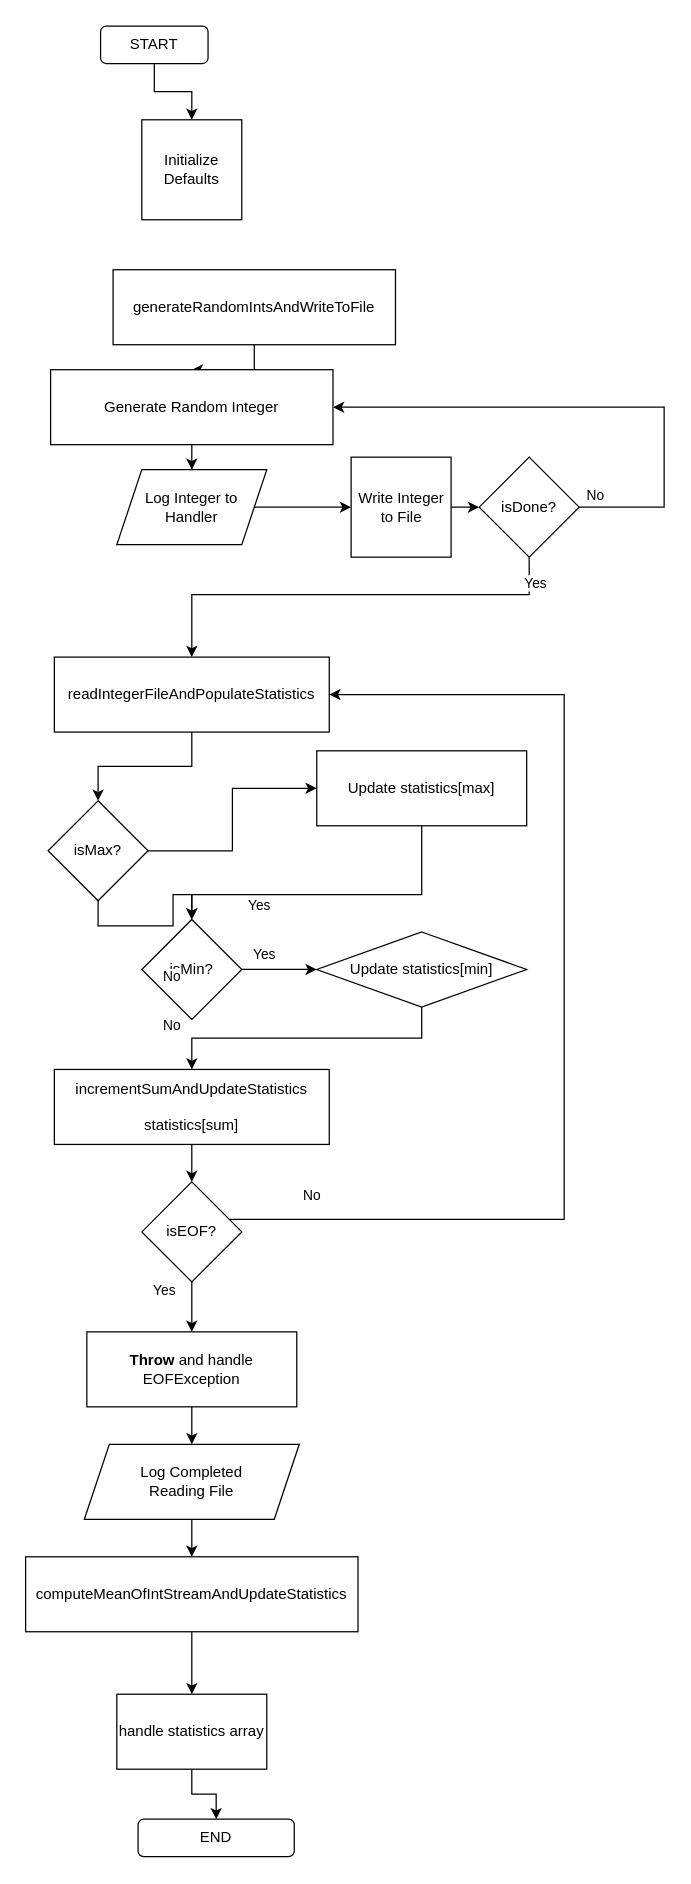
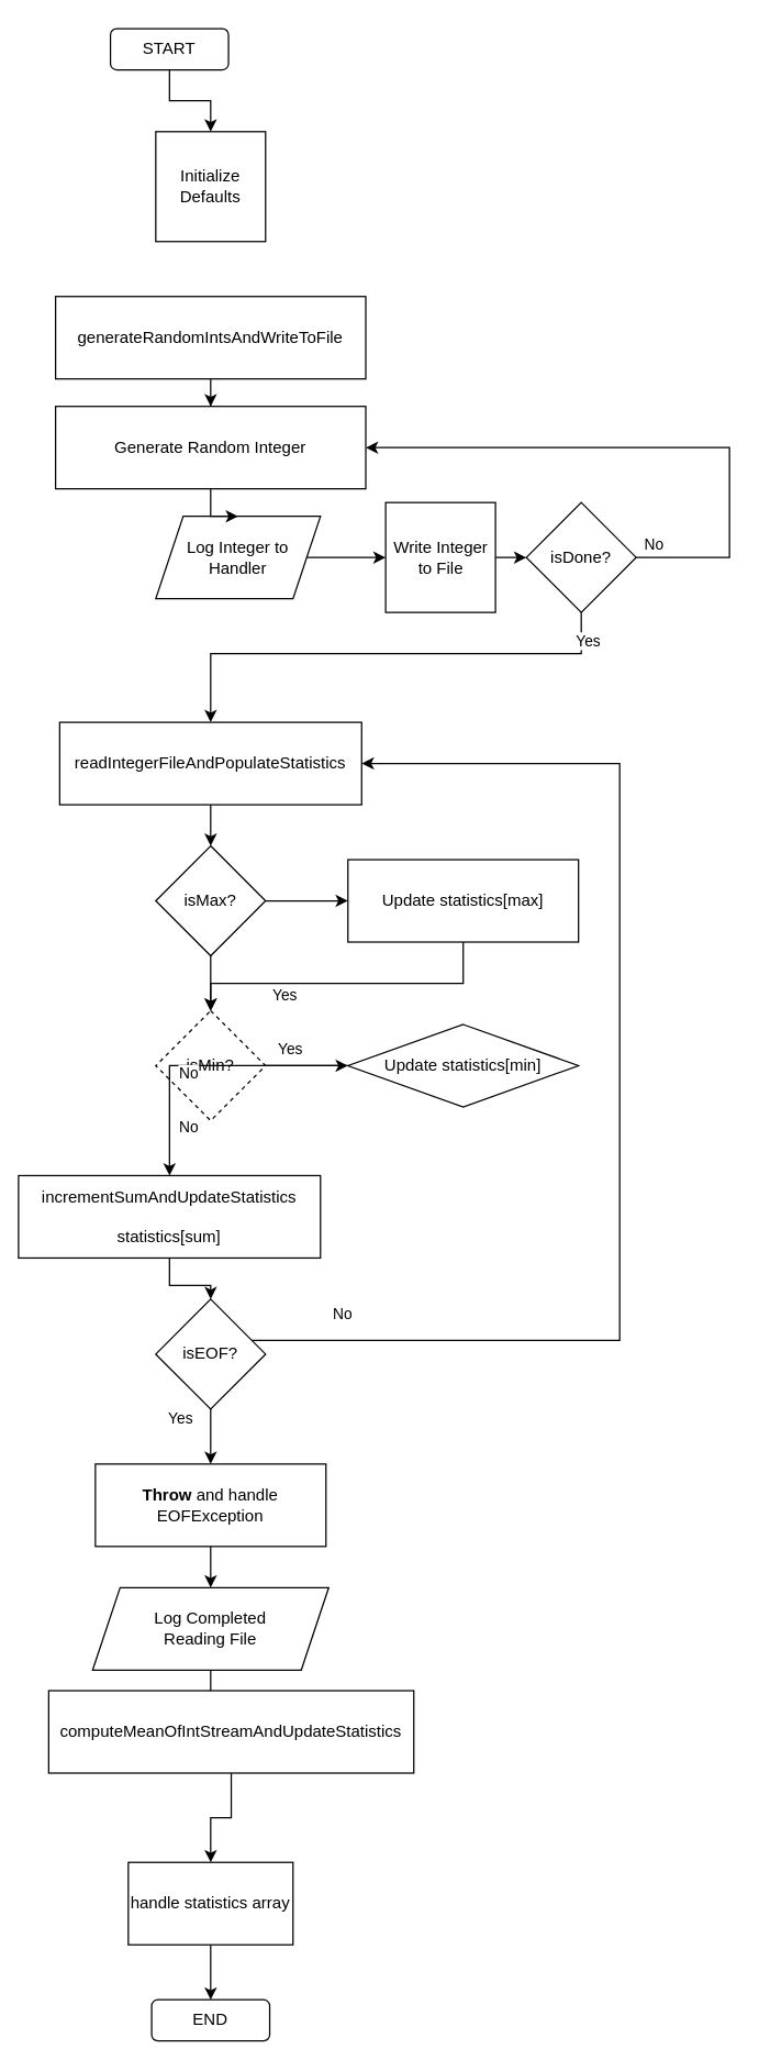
  <mxCell id="0" />
  <mxCell id="1" parent="0" />
  <mxCell id="2" value="" style="edgeStyle=orthogonalEdgeStyle;rounded=0;orthogonalLoop=1;jettySize=auto;html=1;" parent="1" source="3" target="4" edge="1"><mxGeometry relative="1" as="geometry" /></mxCell>
  <mxCell id="3" value="START" style="rounded=1;whiteSpace=wrap;html=1;fillColor=#ffffff;" parent="1" vertex="1"><mxGeometry x="80" y="20" width="86" height="30" as="geometry" /></mxCell>
  <mxCell id="4" value="&lt;span&gt;Initialize Defaults&lt;/span&gt;" style="whiteSpace=wrap;html=1;aspect=fixed;fillColor=#ffffff;" parent="1" vertex="1"><mxGeometry x="113" y="95" width="80" height="80" as="geometry" /></mxCell>
  <mxCell id="5" value="" style="edgeStyle=orthogonalEdgeStyle;rounded=0;orthogonalLoop=1;jettySize=auto;html=1;" parent="1" source="6" target="8" edge="1"><mxGeometry relative="1" as="geometry" /></mxCell>
- <mxCell id="6" value="Log Integer to Handler" style="shape=parallelogram;perimeter=parallelogramPerimeter;whiteSpace=wrap;html=1;fixedSize=1;fillColor=#ffffff;" parent="1" vertex="1"><mxGeometry x="93" y="375" width="120" height="60" as="geometry" /></mxCell>
+ <mxCell id="6" value="Log Integer to Handler" style="shape=parallelogram;perimeter=parallelogramPerimeter;whiteSpace=wrap;html=1;fixedSize=1;fillColor=#ffffff;" parent="1" vertex="1"><mxGeometry x="113" y="375" width="120" height="60" as="geometry" /></mxCell>
  <mxCell id="7" value="" style="edgeStyle=orthogonalEdgeStyle;rounded=0;orthogonalLoop=1;jettySize=auto;html=1;" parent="1" source="8" target="16" edge="1"><mxGeometry relative="1" as="geometry" /></mxCell>
  <mxCell id="8" value="Write Integer to File" style="whiteSpace=wrap;html=1;aspect=fixed;fillColor=#ffffff;" parent="1" vertex="1"><mxGeometry x="280.5" y="365" width="80" height="80" as="geometry" /></mxCell>
  <mxCell id="9" value="" style="edgeStyle=orthogonalEdgeStyle;rounded=0;orthogonalLoop=1;jettySize=auto;html=1;" edge="1" parent="1" source="10" target="44"><mxGeometry relative="1" as="geometry" /></mxCell>
  <mxCell id="10" value="Log Completed &lt;br&gt;Reading File" style="shape=parallelogram;perimeter=parallelogramPerimeter;whiteSpace=wrap;html=1;fixedSize=1;fillColor=#ffffff;" parent="1" vertex="1"><mxGeometry x="67" y="1155" width="172" height="60" as="geometry" /></mxCell>
  <mxCell id="11" value="" style="edgeStyle=orthogonalEdgeStyle;rounded=0;orthogonalLoop=1;jettySize=auto;html=1;" parent="1" edge="1"><mxGeometry relative="1" as="geometry"><mxPoint x="203" y="1354" as="sourcePoint" /></mxGeometry></mxCell>
  <mxCell id="12" value="" style="edgeStyle=orthogonalEdgeStyle;rounded=0;orthogonalLoop=1;jettySize=auto;html=1;entryX=0.5;entryY=0;entryDx=0;entryDy=0;exitX=0.5;exitY=1;exitDx=0;exitDy=0;" parent="1" source="16" edge="1"><mxGeometry relative="1" as="geometry"><Array as="points"><mxPoint x="423" y="475" /><mxPoint x="153" y="475" /></Array><mxPoint x="423" y="395" as="sourcePoint" /><mxPoint x="153" y="525" as="targetPoint" /></mxGeometry></mxCell>
  <mxCell id="13" value="Yes" style="edgeLabel;html=1;align=center;verticalAlign=middle;resizable=0;points=[];" parent="12" vertex="1" connectable="0"><mxGeometry x="-0.574" y="2" relative="1" as="geometry"><mxPoint x="49.67" y="-12" as="offset" /></mxGeometry></mxCell>
  <mxCell id="14" value="" style="edgeStyle=orthogonalEdgeStyle;rounded=0;orthogonalLoop=1;jettySize=auto;html=1;entryX=1;entryY=0.5;entryDx=0;entryDy=0;exitX=1;exitY=0.5;exitDx=0;exitDy=0;" parent="1" source="16" target="22" edge="1"><mxGeometry relative="1" as="geometry"><mxPoint x="513" y="375" as="targetPoint" /><Array as="points"><mxPoint x="531" y="405" /><mxPoint x="531" y="325" /></Array></mxGeometry></mxCell>
  <mxCell id="15" value="No" style="edgeLabel;html=1;align=center;verticalAlign=middle;resizable=0;points=[];" parent="14" vertex="1" connectable="0"><mxGeometry x="-0.36" y="-1" relative="1" as="geometry"><mxPoint x="-56.5" y="54.5" as="offset" /></mxGeometry></mxCell>
  <mxCell id="16" value="isDone?" style="rhombus;whiteSpace=wrap;html=1;" parent="1" vertex="1"><mxGeometry x="383" y="365" width="80" height="80" as="geometry" /></mxCell>
  <mxCell id="17" value="" style="edgeStyle=orthogonalEdgeStyle;rounded=0;orthogonalLoop=1;jettySize=auto;html=1;" edge="1" parent="1" source="18" target="25"><mxGeometry relative="1" as="geometry" /></mxCell>
  <mxCell id="18" value="readIntegerFileAndPopulateStatistics" style="whiteSpace=wrap;html=1;" parent="1" vertex="1"><mxGeometry x="43" y="525" width="220" height="60" as="geometry" /></mxCell>
  <mxCell id="19" value="" style="edgeStyle=orthogonalEdgeStyle;rounded=0;orthogonalLoop=1;jettySize=auto;html=1;" edge="1" parent="1" source="20" target="22"><mxGeometry relative="1" as="geometry" /></mxCell>
- <mxCell id="20" value="&lt;span&gt;generateRandomIntsAndWriteToFile&lt;/span&gt;" style="rounded=0;whiteSpace=wrap;html=1;" vertex="1" parent="1"><mxGeometry x="90" y="215" width="226" height="60" as="geometry" /></mxCell>
+ <mxCell id="20" value="&lt;span&gt;generateRandomIntsAndWriteToFile&lt;/span&gt;" style="rounded=0;whiteSpace=wrap;html=1;" vertex="1" parent="1"><mxGeometry x="40" y="215" width="226" height="60" as="geometry" /></mxCell>
  <mxCell id="21" value="" style="edgeStyle=orthogonalEdgeStyle;rounded=0;orthogonalLoop=1;jettySize=auto;html=1;" edge="1" parent="1" source="22" target="6"><mxGeometry relative="1" as="geometry" /></mxCell>
  <mxCell id="22" value="Generate Random Integer" style="rounded=0;whiteSpace=wrap;html=1;" vertex="1" parent="1"><mxGeometry x="40" y="295" width="226" height="60" as="geometry" /></mxCell>
  <mxCell id="23" value="" style="edgeStyle=orthogonalEdgeStyle;rounded=0;orthogonalLoop=1;jettySize=auto;html=1;" edge="1" parent="1" source="25" target="27"><mxGeometry relative="1" as="geometry" /></mxCell>
  <mxCell id="24" value="" style="edgeStyle=orthogonalEdgeStyle;rounded=0;orthogonalLoop=1;jettySize=auto;html=1;" edge="1" parent="1" source="25" target="31"><mxGeometry relative="1" as="geometry" /></mxCell>
- <mxCell id="25" value="isMax?" style="rhombus;whiteSpace=wrap;html=1;" vertex="1" parent="1"><mxGeometry x="38" y="640" width="80" height="80" as="geometry" /></mxCell>
+ <mxCell id="25" value="isMax?" style="rhombus;whiteSpace=wrap;html=1;" vertex="1" parent="1"><mxGeometry x="113" y="615" width="80" height="80" as="geometry" /></mxCell>
  <mxCell id="26" value="" style="edgeStyle=orthogonalEdgeStyle;rounded=0;orthogonalLoop=1;jettySize=auto;html=1;" edge="1" parent="1" source="27" target="33"><mxGeometry relative="1" as="geometry" /></mxCell>
- <mxCell id="27" value="isMin?" style="rhombus;whiteSpace=wrap;html=1;" vertex="1" parent="1"><mxGeometry x="113" y="735" width="80" height="80" as="geometry" /></mxCell>
+ <mxCell id="27" value="isMin?" style="rhombus;whiteSpace=wrap;html=1;dashed=1;" vertex="1" parent="1"><mxGeometry x="113" y="735" width="80" height="80" as="geometry" /></mxCell>
  <mxCell id="28" value="" style="edgeStyle=orthogonalEdgeStyle;rounded=0;orthogonalLoop=1;jettySize=auto;html=1;" edge="1" parent="1" source="29" target="42"><mxGeometry relative="1" as="geometry" /></mxCell>
- <mxCell id="29" value="incrementSumAndUpdateStatistics&lt;br&gt;&lt;br&gt;statistics[sum]" style="whiteSpace=wrap;html=1;" vertex="1" parent="1"><mxGeometry x="43" y="855" width="220" height="60" as="geometry" /></mxCell>
+ <mxCell id="29" value="incrementSumAndUpdateStatistics&lt;br&gt;&lt;br&gt;statistics[sum]" style="whiteSpace=wrap;html=1;" vertex="1" parent="1"><mxGeometry x="13" y="855" width="220" height="60" as="geometry" /></mxCell>
  <mxCell id="30" value="" style="edgeStyle=orthogonalEdgeStyle;rounded=0;orthogonalLoop=1;jettySize=auto;html=1;entryX=0.5;entryY=0;entryDx=0;entryDy=0;" edge="1" parent="1" source="31" target="27"><mxGeometry relative="1" as="geometry"><Array as="points"><mxPoint x="337" y="715" /><mxPoint x="153" y="715" /></Array></mxGeometry></mxCell>
- <mxCell id="31" value="Update statistics[max]" style="whiteSpace=wrap;html=1;" vertex="1" parent="1"><mxGeometry x="253" y="600" width="168" height="60" as="geometry" /></mxCell>
+ <mxCell id="31" value="Update statistics[max]" style="whiteSpace=wrap;html=1;" vertex="1" parent="1"><mxGeometry x="253" y="625" width="168" height="60" as="geometry" /></mxCell>
  <mxCell id="32" value="" style="edgeStyle=orthogonalEdgeStyle;rounded=0;orthogonalLoop=1;jettySize=auto;html=1;entryX=0.5;entryY=0;entryDx=0;entryDy=0;" edge="1" parent="1" source="33" target="29"><mxGeometry relative="1" as="geometry" /></mxCell>
  <mxCell id="33" value="Update statistics[min]" style="rhombus;whiteSpace=wrap;html=1;" vertex="1" parent="1"><mxGeometry x="253" y="745" width="168" height="60" as="geometry" /></mxCell>
  <mxCell id="34" value="Yes" style="edgeLabel;html=1;align=center;verticalAlign=middle;resizable=0;points=[];" vertex="1" connectable="0" parent="1"><mxGeometry x="411.299" y="465.029" as="geometry"><mxPoint x="-205" y="258" as="offset" /></mxGeometry></mxCell>
  <mxCell id="35" value="Yes" style="edgeLabel;html=1;align=center;verticalAlign=middle;resizable=0;points=[];" vertex="1" connectable="0" parent="1"><mxGeometry x="415.499" y="504.999" as="geometry"><mxPoint x="-205" y="258" as="offset" /></mxGeometry></mxCell>
  <mxCell id="36" value="No" style="edgeLabel;html=1;align=center;verticalAlign=middle;resizable=0;points=[];" vertex="1" connectable="0" parent="1"><mxGeometry x="485.529" y="405.557" as="geometry"><mxPoint x="-349" y="375" as="offset" /></mxGeometry></mxCell>
  <mxCell id="37" value="" style="edgeStyle=orthogonalEdgeStyle;rounded=0;orthogonalLoop=1;jettySize=auto;html=1;" edge="1" parent="1" source="38" target="10"><mxGeometry relative="1" as="geometry" /></mxCell>
  <mxCell id="38" value="&lt;b&gt;Throw&lt;/b&gt;&amp;nbsp;and handle EOFException" style="whiteSpace=wrap;html=1;" vertex="1" parent="1"><mxGeometry x="69" y="1065" width="168" height="60" as="geometry" /></mxCell>
  <mxCell id="39" value="No" style="edgeLabel;html=1;align=center;verticalAlign=middle;resizable=0;points=[];" vertex="1" connectable="0" parent="1"><mxGeometry x="485.529" y="444.997" as="geometry"><mxPoint x="-349" y="375" as="offset" /></mxGeometry></mxCell>
  <mxCell id="40" value="" style="edgeStyle=orthogonalEdgeStyle;rounded=0;orthogonalLoop=1;jettySize=auto;html=1;entryX=1;entryY=0.5;entryDx=0;entryDy=0;" edge="1" parent="1" source="42" target="18"><mxGeometry relative="1" as="geometry"><Array as="points"><mxPoint x="451" y="975" /><mxPoint x="451" y="555" /></Array></mxGeometry></mxCell>
  <mxCell id="41" value="" style="edgeStyle=orthogonalEdgeStyle;rounded=0;orthogonalLoop=1;jettySize=auto;html=1;" edge="1" parent="1" source="42" target="38"><mxGeometry relative="1" as="geometry" /></mxCell>
  <mxCell id="42" value="isEOF?" style="rhombus;whiteSpace=wrap;html=1;" vertex="1" parent="1"><mxGeometry x="113" y="945" width="80" height="80" as="geometry" /></mxCell>
  <mxCell id="43" value="" style="edgeStyle=orthogonalEdgeStyle;rounded=0;orthogonalLoop=1;jettySize=auto;html=1;" edge="1" parent="1" source="44" target="48"><mxGeometry relative="1" as="geometry" /></mxCell>
- <mxCell id="44" value="computeMeanOfIntStreamAndUpdateStatistics" style="whiteSpace=wrap;html=1;" vertex="1" parent="1"><mxGeometry x="20" y="1245" width="266" height="60" as="geometry" /></mxCell>
+ <mxCell id="44" value="computeMeanOfIntStreamAndUpdateStatistics" style="whiteSpace=wrap;html=1;" vertex="1" parent="1"><mxGeometry x="35" y="1230" width="266" height="60" as="geometry" /></mxCell>
  <mxCell id="45" value="No" style="edgeLabel;html=1;align=center;verticalAlign=middle;resizable=0;points=[];" vertex="1" connectable="0" parent="1"><mxGeometry x="248.5" y="955.003" as="geometry" /></mxCell>
  <mxCell id="46" value="Yes" style="edgeLabel;html=1;align=center;verticalAlign=middle;resizable=0;points=[];" vertex="1" connectable="0" parent="1"><mxGeometry x="221" y="975.003" as="geometry"><mxPoint x="-91" y="56" as="offset" /></mxGeometry></mxCell>
  <mxCell id="47" value="" style="edgeStyle=orthogonalEdgeStyle;rounded=0;orthogonalLoop=1;jettySize=auto;html=1;" edge="1" parent="1" source="48" target="49"><mxGeometry relative="1" as="geometry" /></mxCell>
  <mxCell id="48" value="handle statistics array" style="whiteSpace=wrap;html=1;" vertex="1" parent="1"><mxGeometry x="93" y="1355" width="120" height="60" as="geometry" /></mxCell>
- <mxCell id="49" value="END" style="rounded=1;whiteSpace=wrap;html=1;fillColor=#ffffff;" vertex="1" parent="1"><mxGeometry x="110" y="1455" width="125" height="30" as="geometry" /></mxCell>
+ <mxCell id="49" value="END" style="rounded=1;whiteSpace=wrap;html=1;fillColor=#ffffff;" vertex="1" parent="1"><mxGeometry x="110" y="1455" width="86" height="30" as="geometry" /></mxCell>
